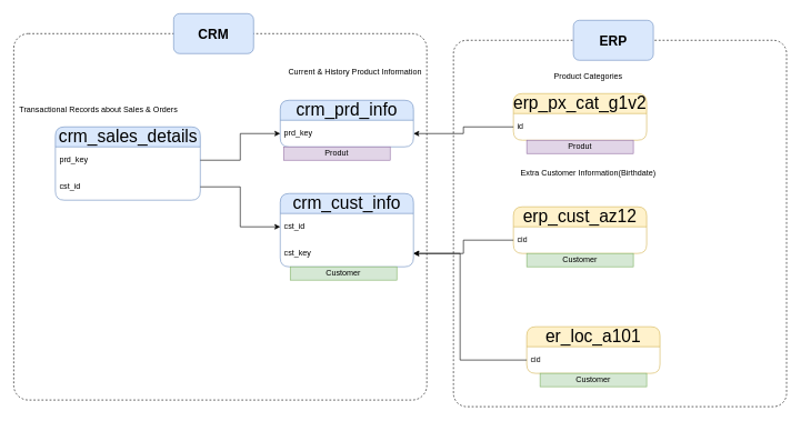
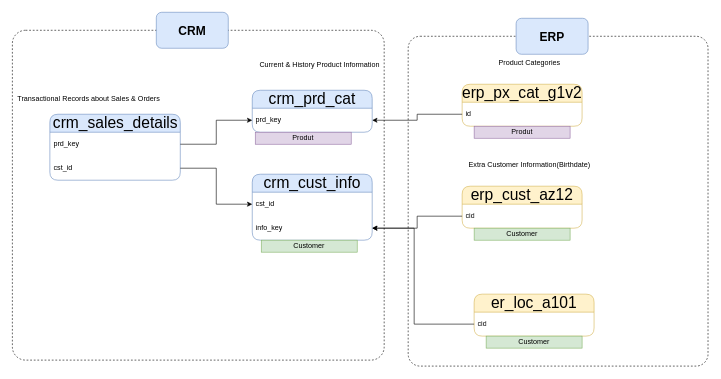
  <mxCell id="0" />
  <mxCell id="1" parent="0" />
  <mxCell id="2" value="crm_cust_info" style="swimlane;fontStyle=0;childLayout=stackLayout;horizontal=1;startSize=30;horizontalStack=0;resizeParent=1;resizeParentMax=0;resizeLast=0;collapsible=1;marginBottom=0;whiteSpace=wrap;html=1;fillColor=#dae8fc;strokeColor=#6c8ebf;fontSize=26;rounded=1;" parent="1" vertex="1"><mxGeometry x="420" y="290" width="200" height="110" as="geometry" /></mxCell>
  <mxCell id="3" value="cst_id" style="text;strokeColor=none;fillColor=none;align=left;verticalAlign=middle;spacingLeft=4;spacingRight=4;overflow=hidden;points=[[0,0.5],[1,0.5]];portConstraint=eastwest;rotatable=0;whiteSpace=wrap;html=1;" parent="2" vertex="1"><mxGeometry y="30" width="200" height="40" as="geometry" /></mxCell>
- <mxCell id="4" value="cst_key" style="text;strokeColor=none;fillColor=none;align=left;verticalAlign=middle;spacingLeft=4;spacingRight=4;overflow=hidden;points=[[0,0.5],[1,0.5]];portConstraint=eastwest;rotatable=0;whiteSpace=wrap;html=1;" parent="2" vertex="1"><mxGeometry y="70" width="200" height="40" as="geometry" /></mxCell>
- <mxCell id="5" value="crm_prd_info" style="swimlane;fontStyle=0;childLayout=stackLayout;horizontal=1;startSize=30;horizontalStack=0;resizeParent=1;resizeParentMax=0;resizeLast=0;collapsible=1;marginBottom=0;whiteSpace=wrap;html=1;fillColor=#dae8fc;strokeColor=#6c8ebf;fontSize=26;rounded=1;" parent="1" vertex="1"><mxGeometry x="420" y="150" width="200" height="70" as="geometry" /></mxCell>
+ <mxCell id="4" value="info_key" style="text;strokeColor=none;fillColor=none;align=left;verticalAlign=middle;spacingLeft=4;spacingRight=4;overflow=hidden;points=[[0,0.5],[1,0.5]];portConstraint=eastwest;rotatable=0;whiteSpace=wrap;html=1;" parent="2" vertex="1"><mxGeometry y="70" width="200" height="40" as="geometry" /></mxCell>
+ <mxCell id="5" value="crm_prd_cat" style="swimlane;fontStyle=0;childLayout=stackLayout;horizontal=1;startSize=30;horizontalStack=0;resizeParent=1;resizeParentMax=0;resizeLast=0;collapsible=1;marginBottom=0;whiteSpace=wrap;html=1;fillColor=#dae8fc;strokeColor=#6c8ebf;fontSize=26;rounded=1;" parent="1" vertex="1"><mxGeometry x="420" y="150" width="200" height="70" as="geometry" /></mxCell>
  <mxCell id="6" value="prd_key" style="text;strokeColor=none;fillColor=none;align=left;verticalAlign=middle;spacingLeft=4;spacingRight=4;overflow=hidden;points=[[0,0.5],[1,0.5]];portConstraint=eastwest;rotatable=0;whiteSpace=wrap;html=1;" parent="5" vertex="1"><mxGeometry y="30" width="200" height="40" as="geometry" /></mxCell>
  <mxCell id="7" value="Current &amp;amp; History Product Information&lt;div&gt;&lt;br&gt;&lt;/div&gt;" style="text;html=1;align=center;verticalAlign=middle;whiteSpace=wrap;rounded=0;" parent="1" vertex="1"><mxGeometry x="410" y="100" width="245" height="30" as="geometry" /></mxCell>
  <mxCell id="8" value="crm_sales_details" style="swimlane;fontStyle=0;childLayout=stackLayout;horizontal=1;startSize=30;horizontalStack=0;resizeParent=1;resizeParentMax=0;resizeLast=0;collapsible=1;marginBottom=0;whiteSpace=wrap;html=1;fillColor=#dae8fc;strokeColor=#6c8ebf;fontSize=26;rounded=1;" parent="1" vertex="1"><mxGeometry x="82.5" y="190" width="217.5" height="110" as="geometry" /></mxCell>
  <mxCell id="9" value="prd_key" style="text;strokeColor=none;fillColor=none;align=left;verticalAlign=middle;spacingLeft=4;spacingRight=4;overflow=hidden;points=[[0,0.5],[1,0.5]];portConstraint=eastwest;rotatable=0;whiteSpace=wrap;html=1;" parent="8" vertex="1"><mxGeometry y="30" width="217.5" height="40" as="geometry" /></mxCell>
  <mxCell id="10" value="cst_id" style="text;strokeColor=none;fillColor=none;align=left;verticalAlign=middle;spacingLeft=4;spacingRight=4;overflow=hidden;points=[[0,0.5],[1,0.5]];portConstraint=eastwest;rotatable=0;whiteSpace=wrap;html=1;" parent="8" vertex="1"><mxGeometry y="70" width="217.5" height="40" as="geometry" /></mxCell>
  <mxCell id="11" value="Transactional Records about Sales &amp;amp; Orders" style="text;html=1;align=center;verticalAlign=middle;whiteSpace=wrap;rounded=0;" parent="1" vertex="1"><mxGeometry x="25" y="150" width="245" height="30" as="geometry" /></mxCell>
  <mxCell id="12" style="edgeStyle=orthogonalEdgeStyle;rounded=0;orthogonalLoop=1;jettySize=auto;html=1;" parent="1" source="9" target="6" edge="1"><mxGeometry relative="1" as="geometry" /></mxCell>
  <mxCell id="13" style="edgeStyle=orthogonalEdgeStyle;rounded=0;orthogonalLoop=1;jettySize=auto;html=1;" parent="1" source="10" target="3" edge="1"><mxGeometry relative="1" as="geometry" /></mxCell>
- <mxCell id="14" value="Extra Customer Information(Birthdate)" style="text;html=1;align=center;verticalAlign=middle;whiteSpace=wrap;rounded=0;" parent="1" vertex="1"><mxGeometry x="760" y="245" width="245" height="30" as="geometry" /></mxCell>
+ <mxCell id="14" value="Extra Customer Information(Birthdate)" style="text;html=1;align=center;verticalAlign=middle;whiteSpace=wrap;rounded=0;" parent="1" vertex="1"><mxGeometry x="760" y="260" width="245" height="30" as="geometry" /></mxCell>
  <mxCell id="15" value="erp_cust_az12" style="swimlane;fontStyle=0;childLayout=stackLayout;horizontal=1;startSize=30;horizontalStack=0;resizeParent=1;resizeParentMax=0;resizeLast=0;collapsible=1;marginBottom=0;whiteSpace=wrap;html=1;fillColor=#fff2cc;strokeColor=#d6b656;fontSize=26;rounded=1;" parent="1" vertex="1"><mxGeometry x="770" y="310" width="200" height="70" as="geometry" /></mxCell>
  <mxCell id="16" value="cid" style="text;strokeColor=none;fillColor=none;align=left;verticalAlign=middle;spacingLeft=4;spacingRight=4;overflow=hidden;points=[[0,0.5],[1,0.5]];portConstraint=eastwest;rotatable=0;whiteSpace=wrap;html=1;" parent="15" vertex="1"><mxGeometry y="30" width="200" height="40" as="geometry" /></mxCell>
  <mxCell id="17" value="er_loc_a101" style="swimlane;fontStyle=0;childLayout=stackLayout;horizontal=1;startSize=30;horizontalStack=0;resizeParent=1;resizeParentMax=0;resizeLast=0;collapsible=1;marginBottom=0;whiteSpace=wrap;html=1;fillColor=#fff2cc;strokeColor=#d6b656;fontSize=26;rounded=1;" parent="1" vertex="1"><mxGeometry x="790" y="490" width="200" height="70" as="geometry" /></mxCell>
  <mxCell id="18" value="cid" style="text;strokeColor=none;fillColor=none;align=left;verticalAlign=middle;spacingLeft=4;spacingRight=4;overflow=hidden;points=[[0,0.5],[1,0.5]];portConstraint=eastwest;rotatable=0;whiteSpace=wrap;html=1;" parent="17" vertex="1"><mxGeometry y="30" width="200" height="40" as="geometry" /></mxCell>
  <mxCell id="19" style="edgeStyle=orthogonalEdgeStyle;rounded=0;orthogonalLoop=1;jettySize=auto;html=1;entryX=1;entryY=0.5;entryDx=0;entryDy=0;" parent="1" source="18" target="4" edge="1"><mxGeometry relative="1" as="geometry"><Array as="points"><mxPoint x="690" y="540" /><mxPoint x="690" y="380" /></Array></mxGeometry></mxCell>
  <mxCell id="20" style="edgeStyle=orthogonalEdgeStyle;rounded=0;orthogonalLoop=1;jettySize=auto;html=1;" parent="1" source="16" target="4" edge="1"><mxGeometry relative="1" as="geometry" /></mxCell>
  <mxCell id="21" value="erp_px_cat_g1v2" style="swimlane;fontStyle=0;childLayout=stackLayout;horizontal=1;startSize=30;horizontalStack=0;resizeParent=1;resizeParentMax=0;resizeLast=0;collapsible=1;marginBottom=0;whiteSpace=wrap;html=1;fillColor=#fff2cc;strokeColor=#d6b656;fontSize=26;rounded=1;" parent="1" vertex="1"><mxGeometry x="770" y="140" width="200" height="70" as="geometry" /></mxCell>
  <mxCell id="22" value="id" style="text;strokeColor=none;fillColor=none;align=left;verticalAlign=middle;spacingLeft=4;spacingRight=4;overflow=hidden;points=[[0,0.5],[1,0.5]];portConstraint=eastwest;rotatable=0;whiteSpace=wrap;html=1;" parent="21" vertex="1"><mxGeometry y="30" width="200" height="40" as="geometry" /></mxCell>
- <mxCell id="23" value="Product Categories" style="text;html=1;align=center;verticalAlign=middle;whiteSpace=wrap;rounded=0;" parent="1" vertex="1"><mxGeometry x="760" y="100" width="245" height="30" as="geometry" /></mxCell>
+ <mxCell id="23" value="Product Categories" style="text;html=1;align=center;verticalAlign=middle;whiteSpace=wrap;rounded=0;" parent="1" vertex="1"><mxGeometry x="760" y="90" width="245" height="30" as="geometry" /></mxCell>
  <mxCell id="24" style="edgeStyle=orthogonalEdgeStyle;rounded=0;orthogonalLoop=1;jettySize=auto;html=1;entryX=1;entryY=0.5;entryDx=0;entryDy=0;" parent="1" source="22" target="6" edge="1"><mxGeometry relative="1" as="geometry" /></mxCell>
  <mxCell id="25" value="" style="rounded=1;whiteSpace=wrap;html=1;fillColor=none;dashed=1;strokeWidth=1;arcSize=4;" parent="1" vertex="1"><mxGeometry x="20" y="50" width="620" height="550" as="geometry" /></mxCell>
  <mxCell id="26" value="&lt;font style=&quot;font-size: 20px;&quot;&gt;&lt;b&gt;CRM&lt;/b&gt;&lt;/font&gt;" style="rounded=1;whiteSpace=wrap;html=1;fillColor=#dae8fc;strokeColor=#6c8ebf;" parent="1" vertex="1"><mxGeometry x="260" y="20" width="120" height="60" as="geometry" /></mxCell>
  <mxCell id="27" value="" style="rounded=1;whiteSpace=wrap;html=1;fillColor=none;dashed=1;strokeWidth=1;arcSize=4;" parent="1" vertex="1"><mxGeometry x="680" y="60" width="500" height="550" as="geometry" /></mxCell>
  <mxCell id="28" value="&lt;div&gt;&lt;b&gt;&lt;font style=&quot;font-size: 20px;&quot;&gt;ERP&lt;/font&gt;&lt;/b&gt;&lt;/div&gt;" style="rounded=1;whiteSpace=wrap;html=1;fillColor=#dae8fc;strokeColor=#6c8ebf;" parent="1" vertex="1"><mxGeometry x="860" y="30" width="120" height="60" as="geometry" /></mxCell>
  <mxCell id="29" value="Produt" style="rounded=0;whiteSpace=wrap;html=1;fillColor=#e1d5e7;strokeColor=#9673a6;" vertex="1" parent="1"><mxGeometry x="790" y="210" width="160" height="20" as="geometry" /></mxCell>
  <mxCell id="30" value="Produt" style="rounded=0;whiteSpace=wrap;html=1;fillColor=#e1d5e7;strokeColor=#9673a6;" vertex="1" parent="1"><mxGeometry x="425" y="220" width="160" height="20" as="geometry" /></mxCell>
  <mxCell id="31" value="Customer" style="rounded=0;whiteSpace=wrap;html=1;fillColor=#d5e8d4;strokeColor=#82b366;" vertex="1" parent="1"><mxGeometry x="435" y="400" width="160" height="20" as="geometry" /></mxCell>
  <mxCell id="32" value="Customer" style="rounded=0;whiteSpace=wrap;html=1;fillColor=#d5e8d4;strokeColor=#82b366;" vertex="1" parent="1"><mxGeometry x="790" y="380" width="160" height="20" as="geometry" /></mxCell>
  <mxCell id="33" value="Customer" style="rounded=0;whiteSpace=wrap;html=1;fillColor=#d5e8d4;strokeColor=#82b366;" vertex="1" parent="1"><mxGeometry x="810" y="560" width="160" height="20" as="geometry" /></mxCell>
